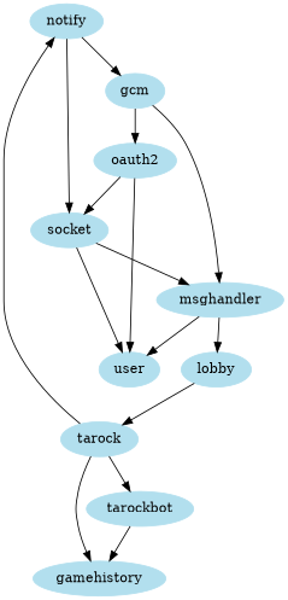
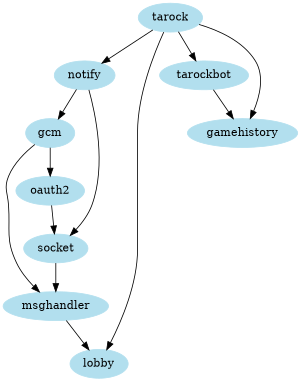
  digraph {
    node [color=lightblue2 shape=ellipse style=filled]
    notify
    gcm
    socket
    msghandler
    oauth2
-   user
    lobby
    tarock
    tarockbot
    gamehistory
    notify -> gcm
    notify -> socket
    gcm -> msghandler
    gcm -> oauth2
    socket -> msghandler
-   socket -> user
-   msghandler -> user
    msghandler -> lobby
    oauth2 -> socket
-   oauth2 -> user
-   lobby -> tarock
+   tarock -> lobby
    tarock -> notify
    tarock -> tarockbot
    tarock -> gamehistory
    tarockbot -> gamehistory
  }
